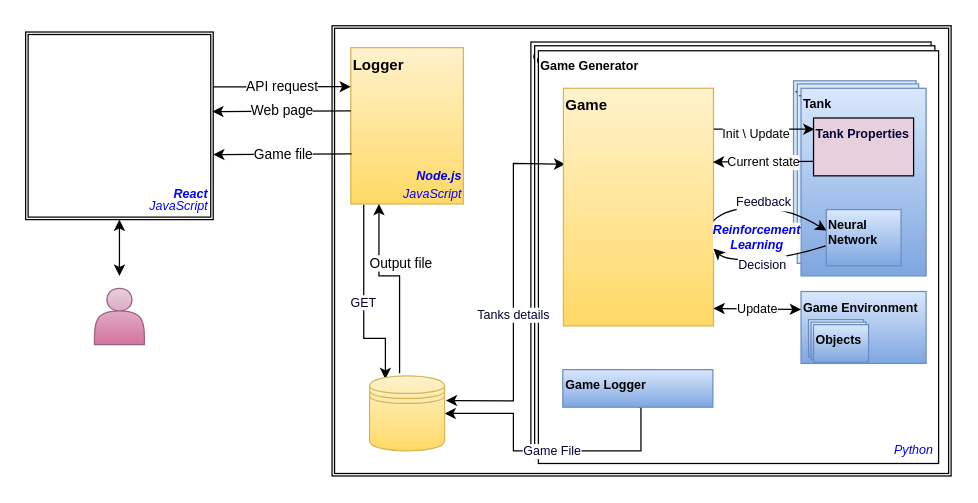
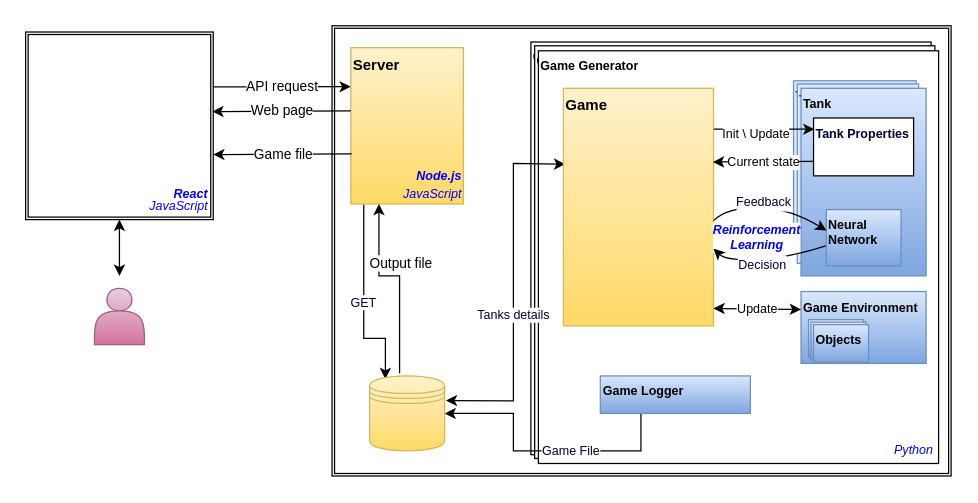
  <mxCell id="0" />
  <mxCell id="1" parent="0" />
  <mxCell id="2" value="" style="shape=ext;double=1;rounded=0;whiteSpace=wrap;html=1;labelBackgroundColor=none;labelBorderColor=none;fontSize=10;fontColor=#000000;" vertex="1" parent="1"><mxGeometry x="265" y="20" width="495" height="360" as="geometry" /></mxCell>
  <mxCell id="3" value="Game Generator" style="rounded=0;whiteSpace=wrap;html=1;labelBackgroundColor=none;labelBorderColor=none;fontSize=10;align=left;verticalAlign=top;fontStyle=1" vertex="1" parent="1"><mxGeometry x="424" y="33" width="320" height="330" as="geometry" /></mxCell>
  <mxCell id="4" value="Game Generator" style="rounded=0;whiteSpace=wrap;html=1;labelBackgroundColor=none;labelBorderColor=none;fontSize=10;align=left;verticalAlign=top;fontStyle=1" vertex="1" parent="1"><mxGeometry x="427" y="36" width="320" height="330" as="geometry" /></mxCell>
  <mxCell id="5" value="Game Generator" style="rounded=0;whiteSpace=wrap;html=1;labelBackgroundColor=none;labelBorderColor=none;fontSize=10;align=left;verticalAlign=top;fontStyle=1" vertex="1" parent="1"><mxGeometry x="430" y="40" width="320" height="330" as="geometry" /></mxCell>
  <mxCell id="6" value="" style="shape=ext;double=1;rounded=0;whiteSpace=wrap;html=1;" vertex="1" parent="1"><mxGeometry x="20" y="25" width="150" height="150" as="geometry" /></mxCell>
- <mxCell id="7" value="Logger" style="rounded=0;whiteSpace=wrap;html=1;fontStyle=1;align=left;verticalAlign=top;fillColor=#fff2cc;strokeColor=#d6b656;gradientColor=#ffd966;" vertex="1" parent="1"><mxGeometry x="280" y="37.5" width="90" height="125" as="geometry" /></mxCell>
+ <mxCell id="7" value="Server" style="rounded=0;whiteSpace=wrap;html=1;fontStyle=1;align=left;verticalAlign=top;fillColor=#fff2cc;strokeColor=#d6b656;gradientColor=#ffd966;" vertex="1" parent="1"><mxGeometry x="280" y="37.5" width="90" height="125" as="geometry" /></mxCell>
  <mxCell id="8" value="" style="shape=actor;whiteSpace=wrap;html=1;labelBackgroundColor=none;fillColor=#e6d0de;strokeColor=#996185;gradientColor=#d5739d;" vertex="1" parent="1"><mxGeometry x="75" y="230" width="40" height="45" as="geometry" /></mxCell>
  <mxCell id="9" value="API request" style="endArrow=classic;html=1;rounded=0;entryX=0;entryY=0.25;entryDx=0;entryDy=0;exitX=1;exitY=0.292;exitDx=0;exitDy=0;exitPerimeter=0;" edge="1" parent="1" source="6" target="7"><mxGeometry width="50" height="50" relative="1" as="geometry"><mxPoint x="70" y="285" as="sourcePoint" /><mxPoint x="120" y="235" as="targetPoint" /></mxGeometry></mxCell>
  <mxCell id="10" value="Web page" style="endArrow=classic;html=1;rounded=0;entryX=0.995;entryY=0.424;entryDx=0;entryDy=0;exitX=0;exitY=0.405;exitDx=0;exitDy=0;exitPerimeter=0;entryPerimeter=0;" edge="1" parent="1" source="7" target="6"><mxGeometry width="50" height="50" relative="1" as="geometry"><mxPoint x="180" y="78.8" as="sourcePoint" /><mxPoint x="290" y="78.75" as="targetPoint" /></mxGeometry></mxCell>
  <mxCell id="11" value="Game file" style="endArrow=classic;html=1;rounded=0;entryX=0.995;entryY=0.424;entryDx=0;entryDy=0;exitX=0;exitY=0.405;exitDx=0;exitDy=0;exitPerimeter=0;entryPerimeter=0;" edge="1" parent="1"><mxGeometry width="50" height="50" relative="1" as="geometry"><mxPoint x="280.65" y="122.505" as="sourcePoint" /><mxPoint x="170" y="122.98" as="targetPoint" /></mxGeometry></mxCell>
  <mxCell id="12" value="Output file" style="edgeStyle=elbowEdgeStyle;elbow=vertical;endArrow=classic;html=1;rounded=0;exitX=0.4;exitY=-0.036;exitDx=0;exitDy=0;exitPerimeter=0;entryX=0.25;entryY=1;entryDx=0;entryDy=0;" edge="1" parent="1" target="7"><mxGeometry x="0.025" y="-10" width="50" height="50" relative="1" as="geometry"><mxPoint x="319" y="297.84" as="sourcePoint" /><mxPoint x="520" y="160" as="targetPoint" /><Array as="points"><mxPoint x="310" y="220" /><mxPoint x="320" y="260" /></Array><mxPoint x="1" as="offset" /></mxGeometry></mxCell>
  <mxCell id="13" value="Node.js" style="text;strokeColor=none;fillColor=none;html=1;fontSize=10;fontStyle=3;verticalAlign=middle;align=right;fontColor=#0000FF;" vertex="1" parent="1"><mxGeometry x="310" y="131.25" width="60" height="17.5" as="geometry" /></mxCell>
  <mxCell id="14" value="React" style="text;strokeColor=none;fillColor=none;html=1;fontSize=10;fontStyle=3;verticalAlign=middle;align=right;fontColor=#0000FF;" vertex="1" parent="1"><mxGeometry x="107" y="145" width="60" height="17.5" as="geometry" /></mxCell>
  <mxCell id="15" value="JavaScript" style="text;strokeColor=none;fillColor=none;html=1;fontSize=10;fontStyle=2;verticalAlign=middle;align=right;fontColor=#0000FF;" vertex="1" parent="1"><mxGeometry x="107" y="155.5" width="60" height="17.5" as="geometry" /></mxCell>
  <mxCell id="16" value="JavaScript" style="text;strokeColor=none;fillColor=none;html=1;fontSize=10;fontStyle=2;verticalAlign=middle;align=right;fontColor=#0000FF;" vertex="1" parent="1"><mxGeometry x="310" y="145" width="60" height="17.5" as="geometry" /></mxCell>
  <mxCell id="17" value="Game File" style="edgeStyle=segmentEdgeStyle;endArrow=classic;html=1;rounded=0;fontSize=10;fontColor=#000033;exitX=0.5;exitY=1;exitDx=0;exitDy=0;entryX=1;entryY=0.5;entryDx=0;entryDy=0;entryPerimeter=0;" edge="1" parent="1" source="31"><mxGeometry x="-0.025" width="50" height="50" relative="1" as="geometry"><mxPoint x="490" y="330" as="sourcePoint" /><mxPoint x="355" y="330" as="targetPoint" /><Array as="points"><mxPoint x="512" y="325" /><mxPoint x="512" y="360" /><mxPoint x="410" y="360" /><mxPoint x="410" y="330" /></Array><mxPoint as="offset" /></mxGeometry></mxCell>
  <mxCell id="18" value="GET" style="edgeStyle=elbowEdgeStyle;elbow=vertical;endArrow=classic;html=1;rounded=0;fontSize=10;fontColor=#000033;exitX=0.115;exitY=1.005;exitDx=0;exitDy=0;exitPerimeter=0;entryX=0.211;entryY=0.042;entryDx=0;entryDy=0;entryPerimeter=0;" edge="1" parent="1" source="7"><mxGeometry width="50" height="50" relative="1" as="geometry"><mxPoint x="480" y="160" as="sourcePoint" /><mxPoint x="307.66" y="302.52" as="targetPoint" /><Array as="points"><mxPoint x="300" y="270" /></Array></mxGeometry></mxCell>
  <mxCell id="19" value="Tanks details" style="endArrow=classic;startArrow=classic;html=1;rounded=0;fontSize=10;fontColor=#000033;entryX=0.012;entryY=0.32;entryDx=0;entryDy=0;entryPerimeter=0;exitX=1.017;exitY=0.327;exitDx=0;exitDy=0;exitPerimeter=0;" edge="1" parent="1" target="20"><mxGeometry x="-0.135" width="50" height="50" relative="1" as="geometry"><mxPoint x="356.02" y="319.62" as="sourcePoint" /><mxPoint x="530" y="110" as="targetPoint" /><Array as="points"><mxPoint x="410" y="320" /><mxPoint x="410" y="130" /></Array><mxPoint as="offset" /></mxGeometry></mxCell>
  <mxCell id="20" value="Game" style="rounded=0;whiteSpace=wrap;html=1;fontSize=12;fontStyle=1;verticalAlign=top;align=left;fillColor=#fff2cc;strokeColor=#d6b656;gradientColor=#ffd966;" vertex="1" parent="1"><mxGeometry x="450" y="70" width="120" height="190" as="geometry" /></mxCell>
  <mxCell id="21" value="" style="shape=datastore;whiteSpace=wrap;html=1;fontSize=12;fillColor=#fff2cc;strokeColor=#d6b656;gradientColor=#ffd966;" vertex="1" parent="1"><mxGeometry x="295" y="300" width="60" height="60" as="geometry" /></mxCell>
  <mxCell id="22" value="&lt;b&gt;Tank&lt;/b&gt;" style="rounded=0;whiteSpace=wrap;html=1;fontSize=10;fillColor=#dae8fc;strokeColor=#6c8ebf;align=left;verticalAlign=top;" vertex="1" parent="1"><mxGeometry x="634" y="64" width="98" height="136" as="geometry" /></mxCell>
  <mxCell id="23" value="&lt;b&gt;Tank&lt;/b&gt;" style="rounded=0;whiteSpace=wrap;html=1;fontSize=10;fillColor=#dae8fc;strokeColor=#6c8ebf;align=left;verticalAlign=top;" vertex="1" parent="1"><mxGeometry x="637" y="66.5" width="97" height="143.5" as="geometry" /></mxCell>
  <mxCell id="24" value="&lt;b&gt;Tank&lt;/b&gt;" style="rounded=0;whiteSpace=wrap;html=1;fontSize=10;fillColor=#dae8fc;strokeColor=#6c8ebf;align=left;verticalAlign=top;gradientColor=#7ea6e0;" vertex="1" parent="1"><mxGeometry x="640" y="70" width="100" height="150" as="geometry" /></mxCell>
  <mxCell id="25" value="&lt;b style=&quot;font-size: 10px;&quot;&gt;Neural Network&lt;/b&gt;" style="rounded=0;whiteSpace=wrap;html=1;fontSize=10;verticalAlign=top;align=left;fillColor=#dae8fc;strokeColor=#6c8ebf;gradientColor=#7ea6e0;" vertex="1" parent="1"><mxGeometry x="660.24" y="167" width="59.76" height="45" as="geometry" /></mxCell>
  <mxCell id="26" value="&lt;font style=&quot;font-size: 10px;&quot;&gt;Feedback&lt;/font&gt;" style="curved=1;endArrow=classic;html=1;rounded=0;fontSize=12;fontColor=#000033;entryX=0.001;entryY=0.373;entryDx=0;entryDy=0;entryPerimeter=0;exitX=0.997;exitY=0.145;exitDx=0;exitDy=0;exitPerimeter=0;" edge="1" parent="1" target="25"><mxGeometry x="-0.114" y="5" width="50" height="50" relative="1" as="geometry"><mxPoint x="570.12" y="175.8" as="sourcePoint" /><mxPoint x="620.48" y="130" as="targetPoint" /><Array as="points"><mxPoint x="580.48" y="165.5" /><mxPoint x="630.48" y="165.5" /></Array><mxPoint as="offset" /></mxGeometry></mxCell>
  <mxCell id="27" value="Reinforcement Learning" style="text;html=1;align=center;verticalAlign=middle;whiteSpace=wrap;rounded=0;fontSize=10;fontStyle=3;fontColor=#0000FF;labelBackgroundColor=default;labelBorderColor=none;" vertex="1" parent="1"><mxGeometry x="580.48" y="173.5" width="49.52" height="30" as="geometry" /></mxCell>
  <mxCell id="28" value="&lt;font style=&quot;font-size: 10px;&quot;&gt;Decision&lt;/font&gt;" style="curved=1;endArrow=classic;html=1;rounded=0;fontSize=12;fontColor=#000033;entryX=0.001;entryY=0.373;entryDx=0;entryDy=0;entryPerimeter=0;exitX=-0.009;exitY=0.644;exitDx=0;exitDy=0;exitPerimeter=0;" edge="1" parent="1" source="25"><mxGeometry x="0.083" y="4" width="50" height="50" relative="1" as="geometry"><mxPoint x="620.48" y="200.38" as="sourcePoint" /><mxPoint x="570" y="198.3" as="targetPoint" /><Array as="points"><mxPoint x="630.48" y="205.5" /><mxPoint x="580.36" y="208" /></Array><mxPoint as="offset" /></mxGeometry></mxCell>
- <mxCell id="29" value="&lt;b style=&quot;font-size: 10px;&quot;&gt;Tank Properties&lt;/b&gt;" style="rounded=0;whiteSpace=wrap;html=1;fontSize=10;fontColor=#000033;verticalAlign=top;align=left;fillColor=#e6d0de;" vertex="1" parent="1"><mxGeometry x="650" y="93.75" width="80" height="46.25" as="geometry" /></mxCell>
+ <mxCell id="29" value="&lt;b style=&quot;font-size: 10px;&quot;&gt;Tank Properties&lt;/b&gt;" style="rounded=0;whiteSpace=wrap;html=1;fontSize=10;fontColor=#000033;verticalAlign=top;align=left;" vertex="1" parent="1"><mxGeometry x="650" y="93.75" width="80" height="46.25" as="geometry" /></mxCell>
  <mxCell id="30" value="&lt;font color=&quot;#000000&quot;&gt;Init \ Update&lt;/font&gt;" style="endArrow=classic;html=1;rounded=0;fontSize=10;fontColor=#0000FF;entryX=0.009;entryY=0.193;entryDx=0;entryDy=0;entryPerimeter=0;exitX=1.002;exitY=0.172;exitDx=0;exitDy=0;exitPerimeter=0;" edge="1" parent="1" source="20" target="29"><mxGeometry x="-0.143" y="-3" width="50" height="50" relative="1" as="geometry"><mxPoint x="569" y="107" as="sourcePoint" /><mxPoint x="639" y="106.875" as="targetPoint" /><mxPoint as="offset" /></mxGeometry></mxCell>
- <mxCell id="31" value="Game Logger" style="rounded=0;whiteSpace=wrap;html=1;labelBackgroundColor=none;labelBorderColor=none;fontSize=10;fontStyle=1;align=left;verticalAlign=top;fillColor=#dae8fc;strokeColor=#6c8ebf;gradientColor=#7ea6e0;" vertex="1" parent="1"><mxGeometry x="449.5" y="295" width="120" height="30" as="geometry" /></mxCell>
+ <mxCell id="31" value="Game Logger" style="rounded=0;whiteSpace=wrap;html=1;labelBackgroundColor=none;labelBorderColor=none;fontSize=10;fontStyle=1;align=left;verticalAlign=top;fillColor=#dae8fc;strokeColor=#6c8ebf;gradientColor=#7ea6e0;" vertex="1" parent="1"><mxGeometry x="479.5" y="300" width="120" height="30" as="geometry" /></mxCell>
  <mxCell id="32" value="Current state" style="endArrow=classic;html=1;rounded=0;fontSize=10;fontColor=#000000;exitX=0;exitY=0.75;exitDx=0;exitDy=0;entryX=0.996;entryY=0.31;entryDx=0;entryDy=0;entryPerimeter=0;" edge="1" parent="1" source="29" target="20"><mxGeometry width="50" height="50" relative="1" as="geometry"><mxPoint x="640.63" y="143.5" as="sourcePoint" /><mxPoint x="571.68" y="143.46" as="targetPoint" /></mxGeometry></mxCell>
  <mxCell id="33" value="Python" style="text;strokeColor=none;fillColor=none;html=1;fontSize=10;fontStyle=2;verticalAlign=middle;align=right;fontColor=#0000FF;" vertex="1" parent="1"><mxGeometry x="687" y="350.5" width="60" height="17.5" as="geometry" /></mxCell>
  <mxCell id="34" value="" style="endArrow=classic;startArrow=classic;html=1;rounded=0;fontSize=10;fontColor=#000000;entryX=0.5;entryY=1;entryDx=0;entryDy=0;" edge="1" parent="1" target="6"><mxGeometry width="50" height="50" relative="1" as="geometry"><mxPoint x="95" y="220" as="sourcePoint" /><mxPoint x="290" y="170" as="targetPoint" /></mxGeometry></mxCell>
  <mxCell id="35" value="Game Environment" style="rounded=0;whiteSpace=wrap;html=1;labelBackgroundColor=none;labelBorderColor=none;fontSize=10;fontStyle=1;align=left;verticalAlign=top;fillColor=#dae8fc;strokeColor=#6c8ebf;gradientColor=#7ea6e0;" vertex="1" parent="1"><mxGeometry x="640" y="232.5" width="100" height="57.5" as="geometry" /></mxCell>
  <mxCell id="36" value="Update" style="endArrow=classic;startArrow=classic;html=1;rounded=0;fontSize=10;fontColor=#000000;entryX=0;entryY=0.25;entryDx=0;entryDy=0;" edge="1" parent="1" target="35"><mxGeometry width="50" height="50" relative="1" as="geometry"><mxPoint x="570" y="246" as="sourcePoint" /><mxPoint x="560" y="160" as="targetPoint" /></mxGeometry></mxCell>
  <mxCell id="37" value="Objects" style="rounded=0;whiteSpace=wrap;html=1;labelBackgroundColor=none;labelBorderColor=none;fontSize=10;fontStyle=1;align=left;verticalAlign=top;fillColor=#dae8fc;strokeColor=#6c8ebf;gradientColor=#7ea6e0;" vertex="1" parent="1"><mxGeometry x="646" y="255" width="44" height="30" as="geometry" /></mxCell>
  <mxCell id="38" value="Objects" style="rounded=0;whiteSpace=wrap;html=1;labelBackgroundColor=none;labelBorderColor=none;fontSize=10;fontStyle=1;align=left;verticalAlign=top;fillColor=#dae8fc;strokeColor=#6c8ebf;gradientColor=#7ea6e0;" vertex="1" parent="1"><mxGeometry x="648" y="257" width="44" height="30" as="geometry" /></mxCell>
  <mxCell id="39" value="Objects" style="rounded=0;whiteSpace=wrap;html=1;labelBackgroundColor=none;labelBorderColor=none;fontSize=10;fontStyle=1;align=left;verticalAlign=top;fillColor=#dae8fc;strokeColor=#6c8ebf;gradientColor=#7ea6e0;" vertex="1" parent="1"><mxGeometry x="650" y="259" width="44" height="30" as="geometry" /></mxCell>
